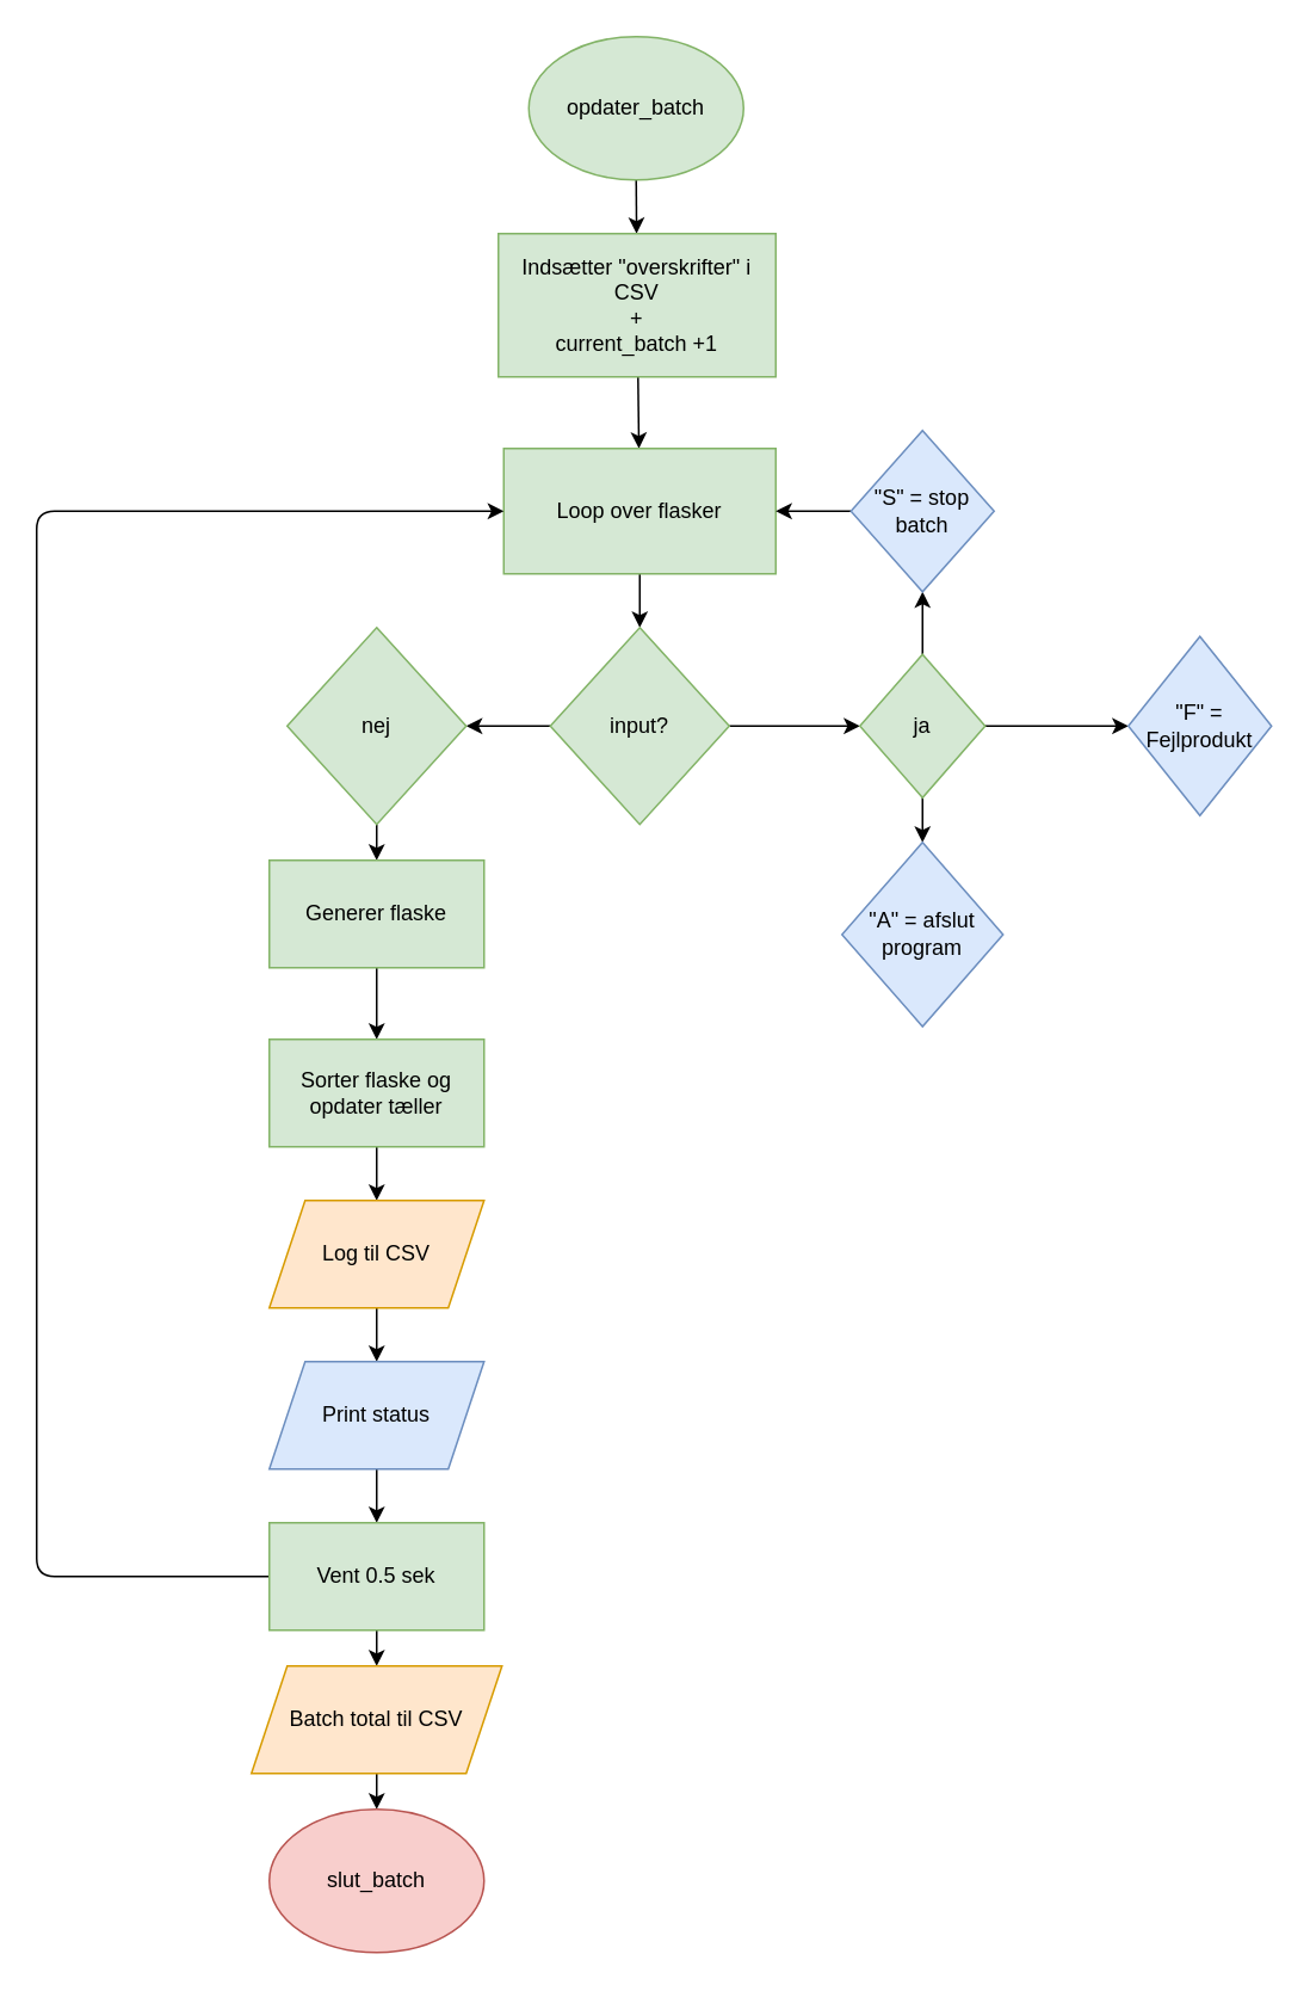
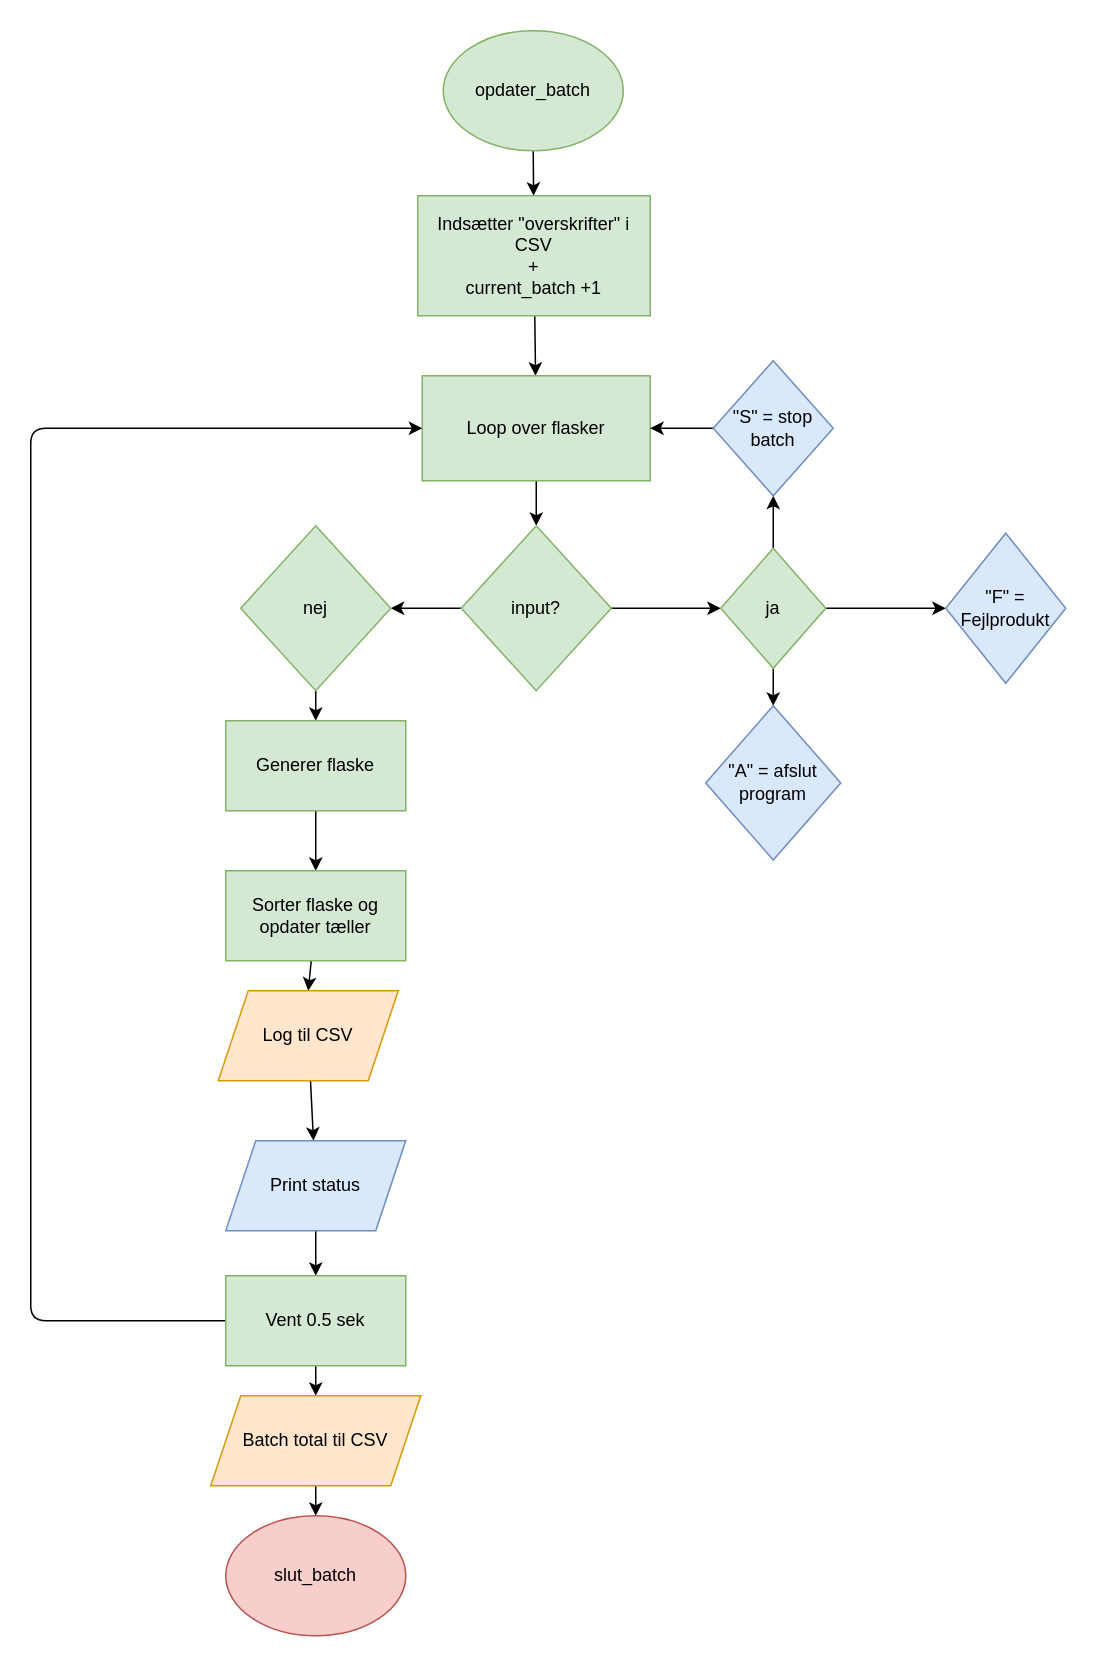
  <mxCell id="0" />
  <mxCell id="1" parent="0" />
  <mxCell id="2" value="" style="edgeStyle=none;html=1;" parent="1" target="5" edge="1"><mxGeometry relative="1" as="geometry"><mxPoint x="355" y="100" as="sourcePoint" /></mxGeometry></mxCell>
  <mxCell id="3" value="opdater_batch" style="ellipse;whiteSpace=wrap;html=1;fillColor=#d5e8d4;strokeColor=#82b366;" parent="1" vertex="1"><mxGeometry x="295" y="20" width="120" height="80" as="geometry" /></mxCell>
  <mxCell id="4" value="" style="edgeStyle=none;html=1;" parent="1" source="5" target="7" edge="1"><mxGeometry relative="1" as="geometry" /></mxCell>
  <mxCell id="5" value="Indsætter &quot;overskrifter&quot; i CSV&lt;br&gt;+&lt;br&gt;current_batch +1" style="whiteSpace=wrap;html=1;fillColor=#d5e8d4;strokeColor=#82b366;" parent="1" vertex="1"><mxGeometry x="278" y="130" width="155" height="80" as="geometry" /></mxCell>
  <mxCell id="6" value="" style="edgeStyle=none;html=1;" parent="1" source="7" target="10" edge="1"><mxGeometry relative="1" as="geometry" /></mxCell>
  <mxCell id="7" value="Loop over flasker" style="whiteSpace=wrap;html=1;fillColor=#d5e8d4;strokeColor=#82b366;" parent="1" vertex="1"><mxGeometry x="281" y="250" width="152" height="70" as="geometry" /></mxCell>
  <mxCell id="8" value="" style="edgeStyle=none;html=1;" parent="1" source="10" target="14" edge="1"><mxGeometry relative="1" as="geometry" /></mxCell>
  <mxCell id="9" value="" style="edgeStyle=none;html=1;" parent="1" source="10" target="16" edge="1"><mxGeometry relative="1" as="geometry" /></mxCell>
  <mxCell id="10" value="input?" style="rhombus;whiteSpace=wrap;html=1;fillColor=#d5e8d4;strokeColor=#82b366;" parent="1" vertex="1"><mxGeometry x="307" y="350" width="100" height="110" as="geometry" /></mxCell>
  <mxCell id="11" value="" style="edgeStyle=none;html=1;" parent="1" source="14" target="18" edge="1"><mxGeometry relative="1" as="geometry" /></mxCell>
  <mxCell id="12" value="" style="edgeStyle=none;html=1;" parent="1" source="14" target="19" edge="1"><mxGeometry relative="1" as="geometry" /></mxCell>
  <mxCell id="13" value="" style="edgeStyle=none;html=1;" parent="1" source="14" target="20" edge="1"><mxGeometry relative="1" as="geometry" /></mxCell>
  <mxCell id="14" value="ja" style="rhombus;whiteSpace=wrap;html=1;fillColor=#d5e8d4;strokeColor=#82b366;" parent="1" vertex="1"><mxGeometry x="480" y="365" width="70" height="80" as="geometry" /></mxCell>
  <mxCell id="15" value="" style="edgeStyle=none;html=1;" parent="1" source="16" target="22" edge="1"><mxGeometry relative="1" as="geometry" /></mxCell>
  <mxCell id="16" value="nej" style="rhombus;whiteSpace=wrap;html=1;fillColor=#d5e8d4;strokeColor=#82b366;" parent="1" vertex="1"><mxGeometry x="160" y="350" width="100" height="110" as="geometry" /></mxCell>
  <mxCell id="17" style="edgeStyle=none;html=1;entryX=1;entryY=0.5;entryDx=0;entryDy=0;" parent="1" source="18" target="7" edge="1"><mxGeometry relative="1" as="geometry" /></mxCell>
  <mxCell id="18" value="&quot;S&quot; = stop batch" style="rhombus;whiteSpace=wrap;html=1;fillColor=#dae8fc;strokeColor=#6c8ebf;" parent="1" vertex="1"><mxGeometry x="475" y="240" width="80" height="90" as="geometry" /></mxCell>
  <mxCell id="19" value="&quot;F&quot; = Fejlprodukt" style="rhombus;whiteSpace=wrap;html=1;fillColor=#dae8fc;strokeColor=#6c8ebf;" parent="1" vertex="1"><mxGeometry x="630" y="355" width="80" height="100" as="geometry" /></mxCell>
  <mxCell id="20" value="&quot;A&quot; = afslut program" style="rhombus;whiteSpace=wrap;html=1;fillColor=#dae8fc;strokeColor=#6c8ebf;" parent="1" vertex="1"><mxGeometry x="470" y="470" width="90" height="102.86" as="geometry" /></mxCell>
  <mxCell id="21" value="" style="edgeStyle=none;html=1;" parent="1" source="22" target="24" edge="1"><mxGeometry relative="1" as="geometry" /></mxCell>
  <mxCell id="22" value="Generer flaske" style="whiteSpace=wrap;html=1;fillColor=#d5e8d4;strokeColor=#82b366;" parent="1" vertex="1"><mxGeometry x="150" y="480" width="120" height="60" as="geometry" /></mxCell>
  <mxCell id="23" style="edgeStyle=none;html=1;entryX=0.5;entryY=0;entryDx=0;entryDy=0;" parent="1" source="24" target="26" edge="1"><mxGeometry relative="1" as="geometry" /></mxCell>
  <mxCell id="24" value="Sorter flaske og opdater tæller" style="whiteSpace=wrap;html=1;fillColor=#d5e8d4;strokeColor=#82b366;" parent="1" vertex="1"><mxGeometry x="150" y="580" width="120" height="60" as="geometry" /></mxCell>
  <mxCell id="25" value="" style="edgeStyle=none;html=1;" parent="1" source="26" target="28" edge="1"><mxGeometry relative="1" as="geometry" /></mxCell>
- <mxCell id="26" value="Log til CSV" style="shape=parallelogram;perimeter=parallelogramPerimeter;whiteSpace=wrap;html=1;fixedSize=1;fillColor=#ffe6cc;strokeColor=#d79b00;" parent="1" vertex="1"><mxGeometry x="150" y="670" width="120" height="60" as="geometry" /></mxCell>
+ <mxCell id="26" value="Log til CSV" style="shape=parallelogram;perimeter=parallelogramPerimeter;whiteSpace=wrap;html=1;fixedSize=1;fillColor=#ffe6cc;strokeColor=#d79b00;" parent="1" vertex="1"><mxGeometry x="145" y="660" width="120" height="60" as="geometry" /></mxCell>
  <mxCell id="27" value="" style="edgeStyle=none;html=1;" parent="1" source="28" target="31" edge="1"><mxGeometry relative="1" as="geometry" /></mxCell>
  <mxCell id="28" value="Print status" style="shape=parallelogram;perimeter=parallelogramPerimeter;whiteSpace=wrap;html=1;fixedSize=1;fillColor=#dae8fc;strokeColor=#6c8ebf;" parent="1" vertex="1"><mxGeometry x="150" y="760" width="120" height="60" as="geometry" /></mxCell>
  <mxCell id="29" style="edgeStyle=none;html=1;entryX=0;entryY=0.5;entryDx=0;entryDy=0;" parent="1" source="31" target="7" edge="1"><mxGeometry relative="1" as="geometry"><Array as="points"><mxPoint x="20" y="880" /><mxPoint x="20" y="285" /></Array></mxGeometry></mxCell>
  <mxCell id="30" value="" style="edgeStyle=none;html=1;" parent="1" source="31" edge="1"><mxGeometry relative="1" as="geometry"><mxPoint x="210" y="930" as="targetPoint" /></mxGeometry></mxCell>
  <mxCell id="31" value="Vent 0.5 sek" style="whiteSpace=wrap;html=1;fillColor=#d5e8d4;strokeColor=#82b366;" parent="1" vertex="1"><mxGeometry x="150" y="850" width="120" height="60" as="geometry" /></mxCell>
  <mxCell id="32" style="edgeStyle=none;html=1;entryX=0.5;entryY=0;entryDx=0;entryDy=0;" parent="1" target="33" edge="1"><mxGeometry relative="1" as="geometry"><mxPoint x="210" y="990" as="sourcePoint" /></mxGeometry></mxCell>
  <mxCell id="33" value="slut_batch" style="ellipse;whiteSpace=wrap;html=1;fillColor=#f8cecc;strokeColor=#b85450;" parent="1" vertex="1"><mxGeometry x="150" y="1010" width="120" height="80" as="geometry" /></mxCell>
  <mxCell id="34" value="Batch total til CSV" style="shape=parallelogram;perimeter=parallelogramPerimeter;whiteSpace=wrap;html=1;fixedSize=1;fillColor=#ffe6cc;strokeColor=#d79b00;" parent="1" vertex="1"><mxGeometry x="140" y="930" width="140" height="60" as="geometry" /></mxCell>
